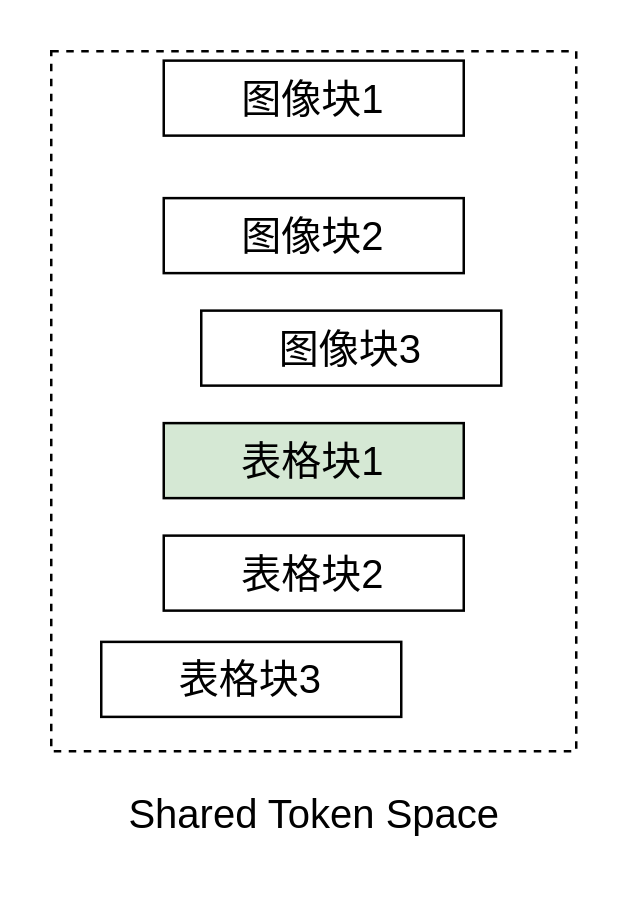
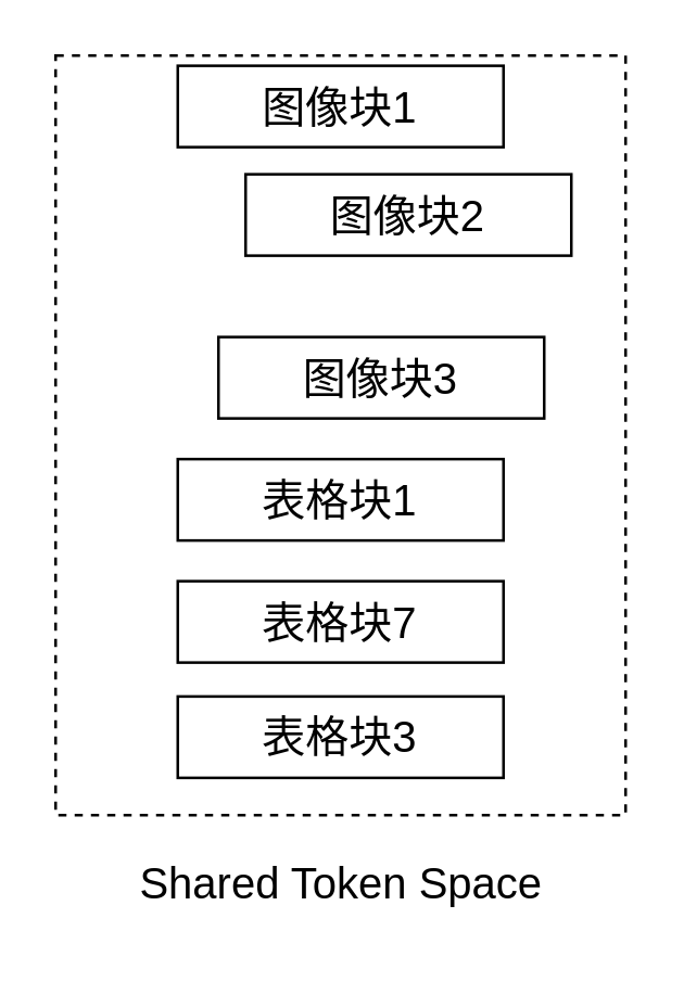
  <mxCell id="0" />
  <mxCell id="1" parent="0" />
  <mxCell id="2" value="" style="rounded=0;whiteSpace=wrap;html=1;dashed=1;strokeColor=default;strokeWidth=1;" vertex="1" parent="1"><mxGeometry x="20" y="20" width="210" height="280" as="geometry" /></mxCell>
  <mxCell id="3" value="Shared Token Space" style="text;html=1;align=center;verticalAlign=middle;resizable=0;points=[];autosize=1;strokeColor=none;fillColor=none;fontSize=16;" vertex="1" parent="1"><mxGeometry x="40" y="310" width="170" height="30" as="geometry" /></mxCell>
  <mxCell id="4" value="图像块1" style="rounded=0;whiteSpace=wrap;html=1;fontSize=16;" vertex="1" parent="1"><mxGeometry x="65" y="23.75" width="120" height="30" as="geometry" /></mxCell>
- <mxCell id="5" value="图像块2" style="rounded=0;whiteSpace=wrap;html=1;fontSize=16;" vertex="1" parent="1"><mxGeometry x="65" y="78.75" width="120" height="30" as="geometry" /></mxCell>
+ <mxCell id="5" value="图像块2" style="rounded=0;whiteSpace=wrap;html=1;fontSize=16;" vertex="1" parent="1"><mxGeometry x="90" y="63.75" width="120" height="30" as="geometry" /></mxCell>
  <mxCell id="6" value="图像块3" style="rounded=0;whiteSpace=wrap;html=1;fontSize=16;" vertex="1" parent="1"><mxGeometry x="80" y="123.75" width="120" height="30" as="geometry" /></mxCell>
- <mxCell id="7" value="表格块1" style="rounded=0;whiteSpace=wrap;html=1;fontSize=16;fillColor=#d5e8d4;" vertex="1" parent="1"><mxGeometry x="65" y="168.75" width="120" height="30" as="geometry" /></mxCell>
- <mxCell id="8" value="表格块2" style="rounded=0;whiteSpace=wrap;html=1;fontSize=16;" vertex="1" parent="1"><mxGeometry x="65" y="213.75" width="120" height="30" as="geometry" /></mxCell>
- <mxCell id="9" value="表格块3" style="rounded=0;whiteSpace=wrap;html=1;fontSize=16;" vertex="1" parent="1"><mxGeometry x="40" y="256.25" width="120" height="30" as="geometry" /></mxCell>
+ <mxCell id="7" value="表格块1" style="rounded=0;whiteSpace=wrap;html=1;fontSize=16;" vertex="1" parent="1"><mxGeometry x="65" y="168.75" width="120" height="30" as="geometry" /></mxCell>
+ <mxCell id="8" value="表格块7" style="rounded=0;whiteSpace=wrap;html=1;fontSize=16;" vertex="1" parent="1"><mxGeometry x="65" y="213.75" width="120" height="30" as="geometry" /></mxCell>
+ <mxCell id="9" value="表格块3" style="rounded=0;whiteSpace=wrap;html=1;fontSize=16;" vertex="1" parent="1"><mxGeometry x="65" y="256.25" width="120" height="30" as="geometry" /></mxCell>
